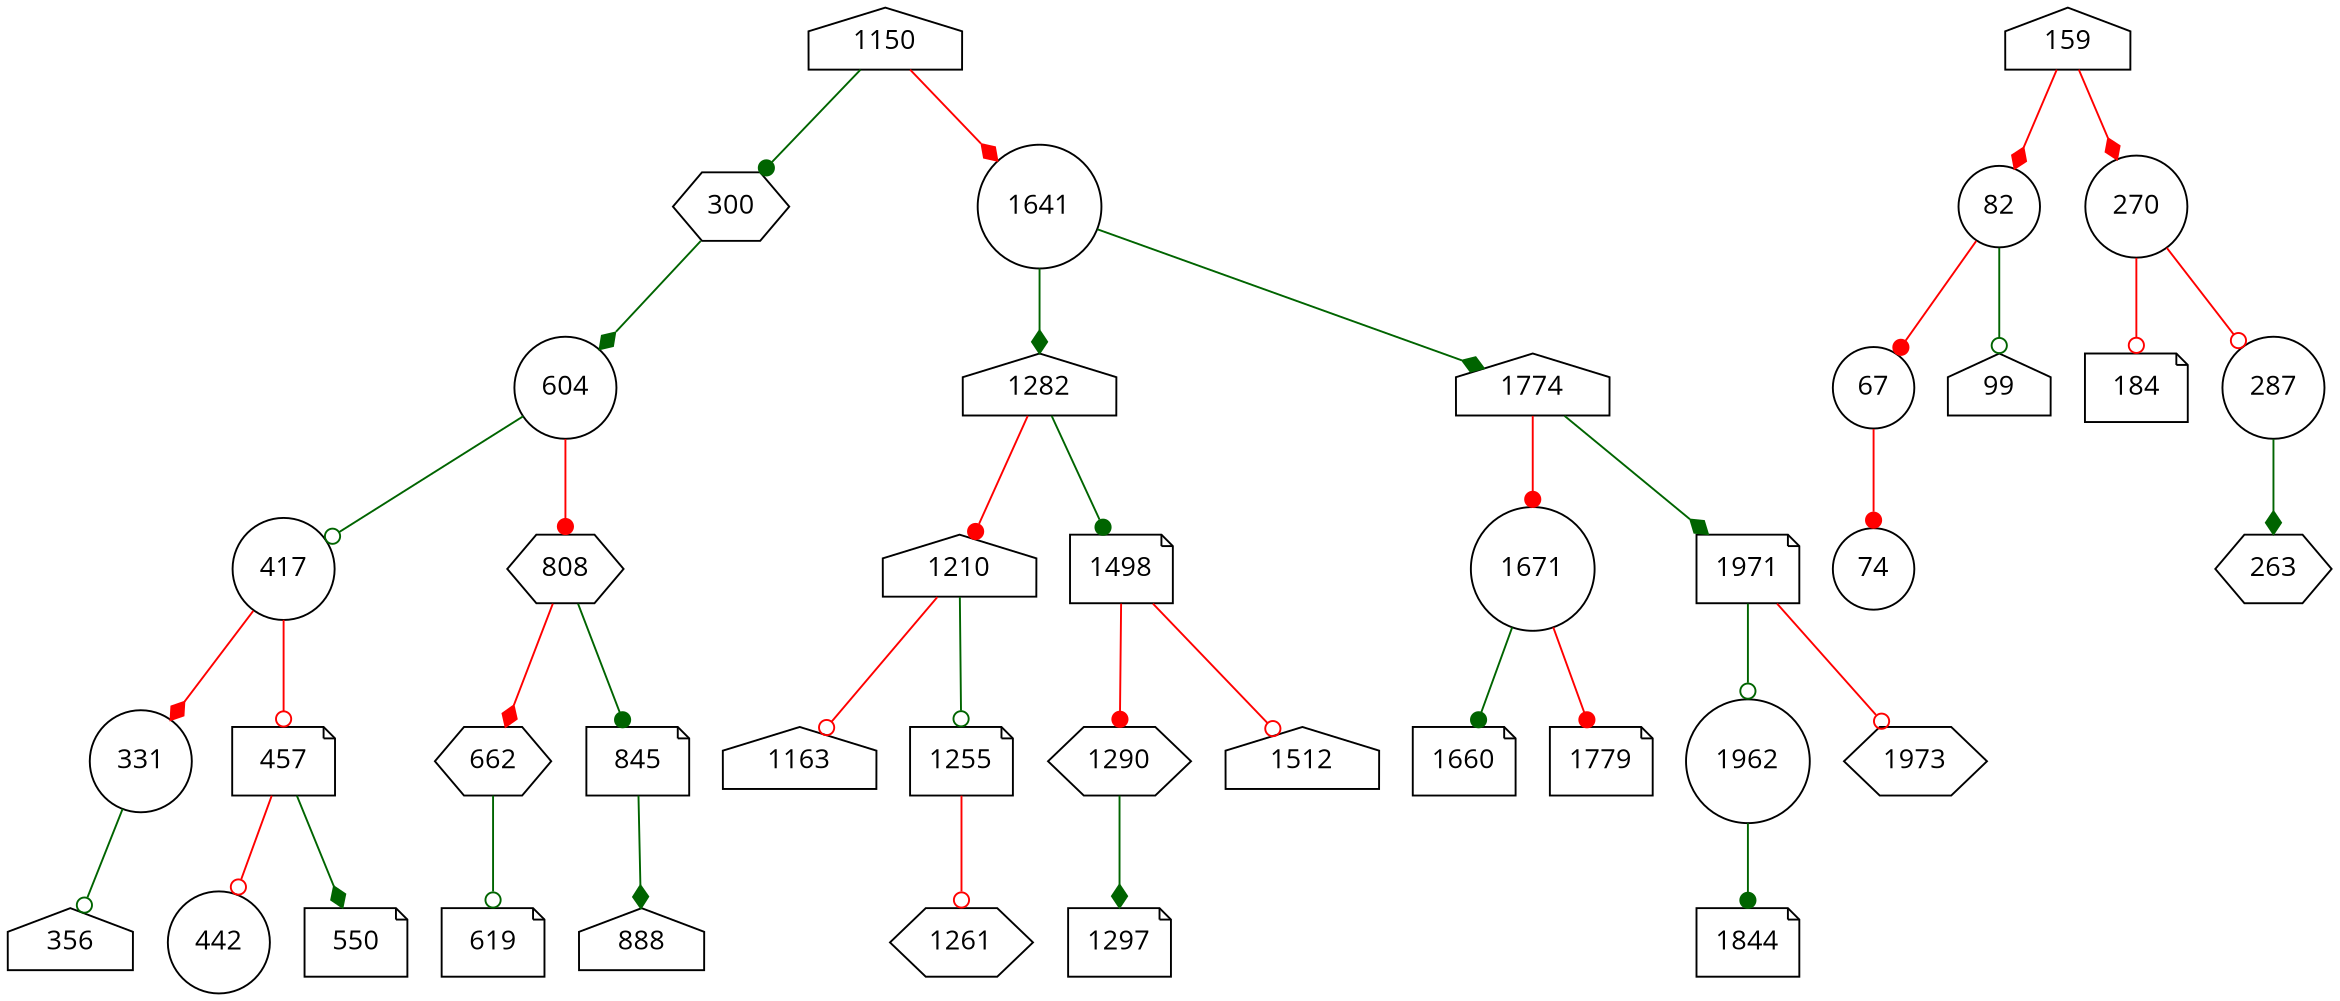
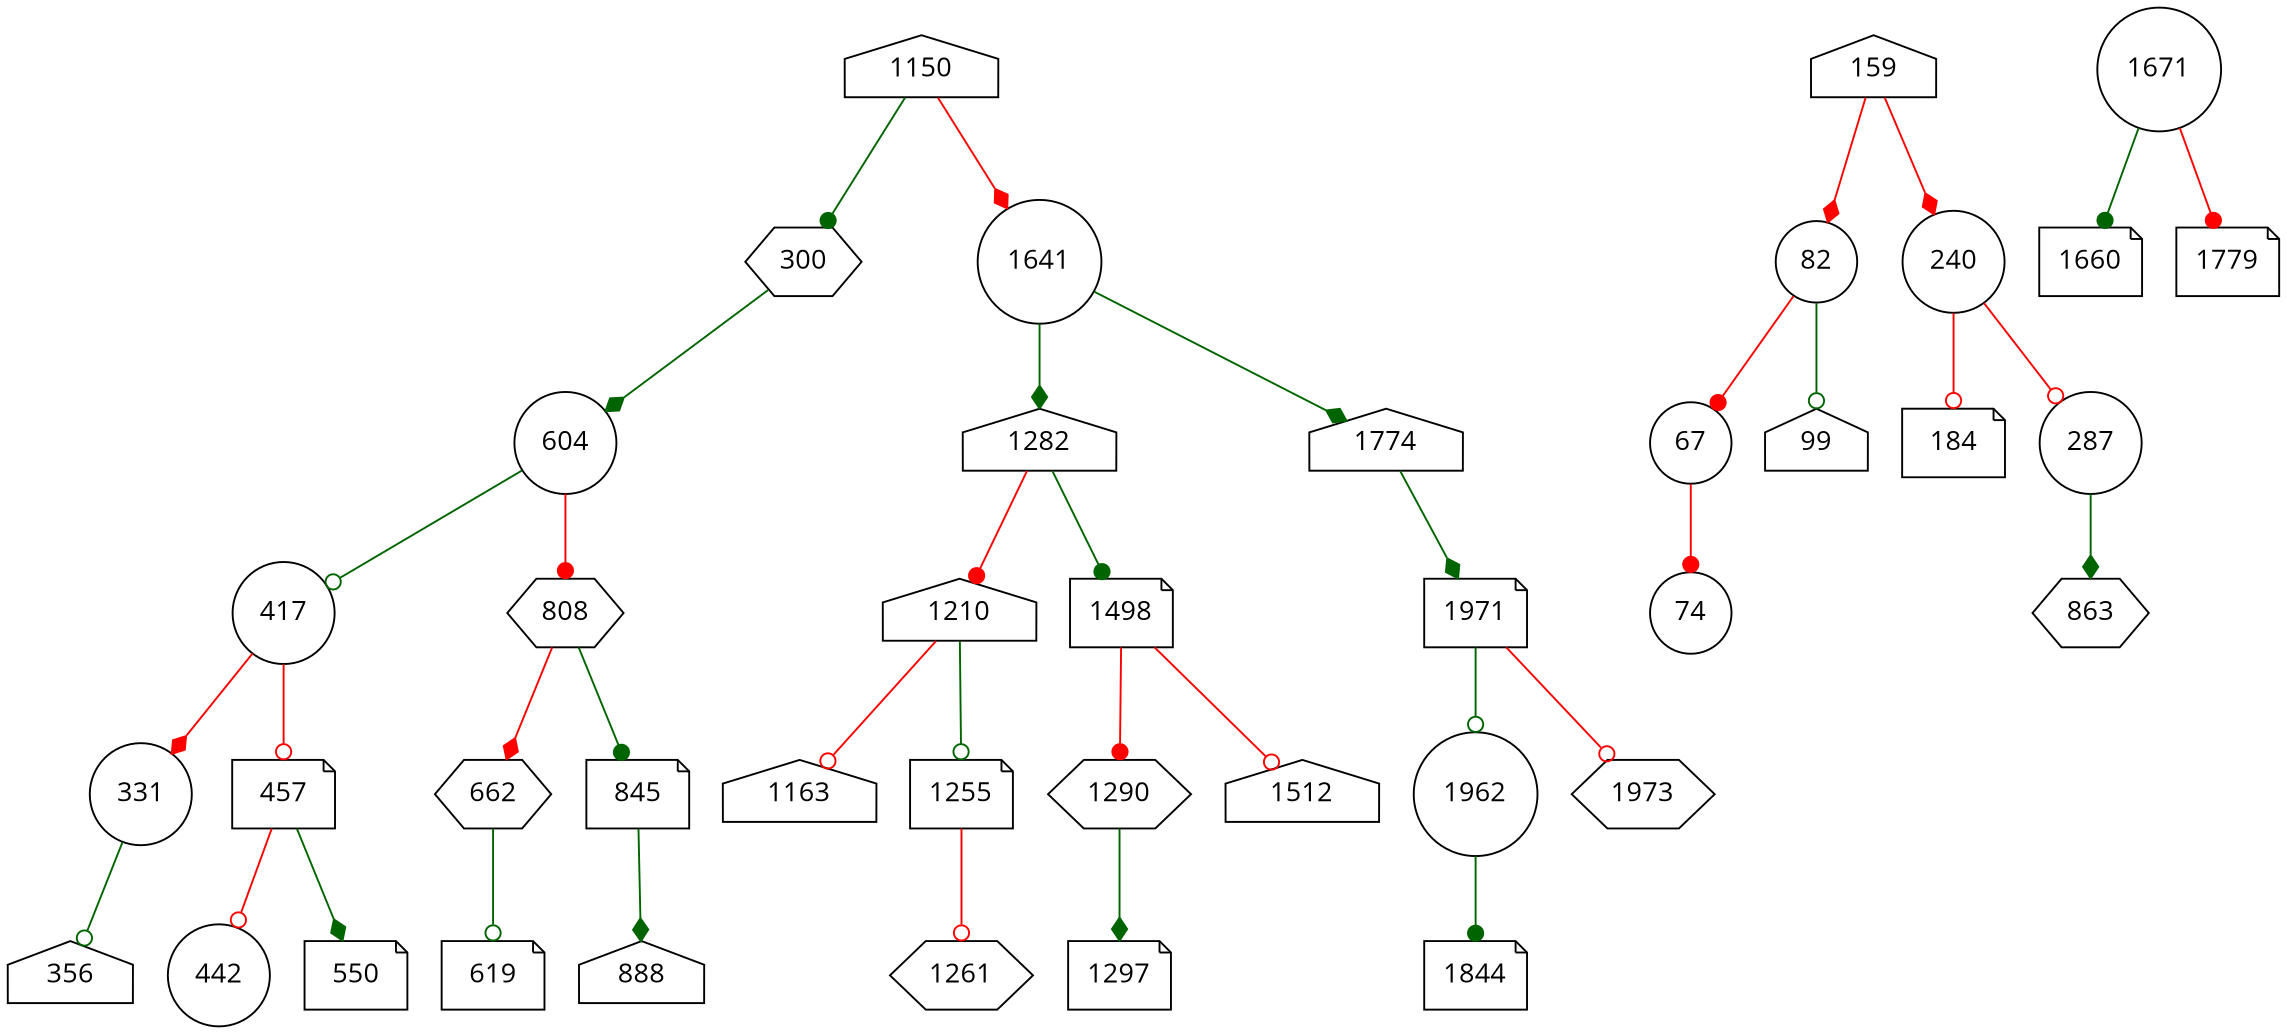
  digraph {
    fontname="Open Sans"
    node [fontname="Open Sans" shape=circle]
    edge [arrowhead=odot color=red fontname="Open Sans"]
    1150 [shape=house]
    300 [shape=hexagon]
    1641
    604
    1282 [shape=house]
    1774 [shape=house]
    159 [shape=house]
    82
-   240 [label=270]
+   240
    417
    808 [shape=hexagon]
    1210 [shape=house]
    1498 [shape=note]
    1671
    1971 [shape=note]
    67
    99 [shape=house]
    184 [shape=note]
    287
    331
    457 [shape=note]
    662 [shape=hexagon]
    845 [shape=note]
    74
-   263 [shape=hexagon]
+   263 [shape=hexagon label=863]
    356 [shape=house]
    442
    550 [shape=note]
    619 [shape=note]
    888 [shape=house]
    1163 [shape=house]
    1255 [shape=note]
    1290 [shape=hexagon]
    1512 [shape=house]
    1660 [shape=note]
    n36 [label=1779 shape=note]
    1962
    1973 [shape=hexagon]
    1261 [shape=hexagon]
    1297 [shape=note]
    1844 [shape=note]
    1150 -> 300 [arrowhead=dot color=darkgreen]
    1150 -> 1641 [arrowhead=diamond]
    300 -> 604 [arrowhead=diamond color=darkgreen]
    1641 -> 1282 [arrowhead=diamond color=darkgreen]
    1641 -> 1774 [arrowhead=diamond color=darkgreen]
    604 -> 417 [color=darkgreen]
    604 -> 808 [arrowhead=dot]
    1282 -> 1210 [arrowhead=dot]
    1282 -> 1498 [arrowhead=dot color=darkgreen]
-   1774 -> 1671 [arrowhead=dot]
    1774 -> 1971 [arrowhead=diamond color=darkgreen]
    159 -> 82 [arrowhead=diamond]
    159 -> 240 [arrowhead=diamond]
    82 -> 67 [arrowhead=dot]
    82 -> 99 [color=darkgreen]
    240 -> 184
    240 -> 287
    417 -> 331 [arrowhead=diamond]
    417 -> 457
    808 -> 662 [arrowhead=diamond]
    808 -> 845 [arrowhead=dot color=darkgreen]
    1210 -> 1163
    1210 -> 1255 [color=darkgreen]
    1498 -> 1290 [arrowhead=dot]
    1498 -> 1512
    1671 -> 1660 [arrowhead=dot color=darkgreen]
    1671 -> n36 [arrowhead=dot]
    1971 -> 1962 [color=darkgreen]
    1971 -> 1973
    67 -> 74 [arrowhead=dot]
    287 -> 263 [arrowhead=diamond color=darkgreen]
    331 -> 356 [color=darkgreen]
    457 -> 442
    457 -> 550 [arrowhead=diamond color=darkgreen]
    662 -> 619 [color=darkgreen]
    845 -> 888 [arrowhead=diamond color=darkgreen]
    1255 -> 1261
    1290 -> 1297 [arrowhead=diamond color=darkgreen]
    1962 -> 1844 [arrowhead=dot color=darkgreen]
  }
